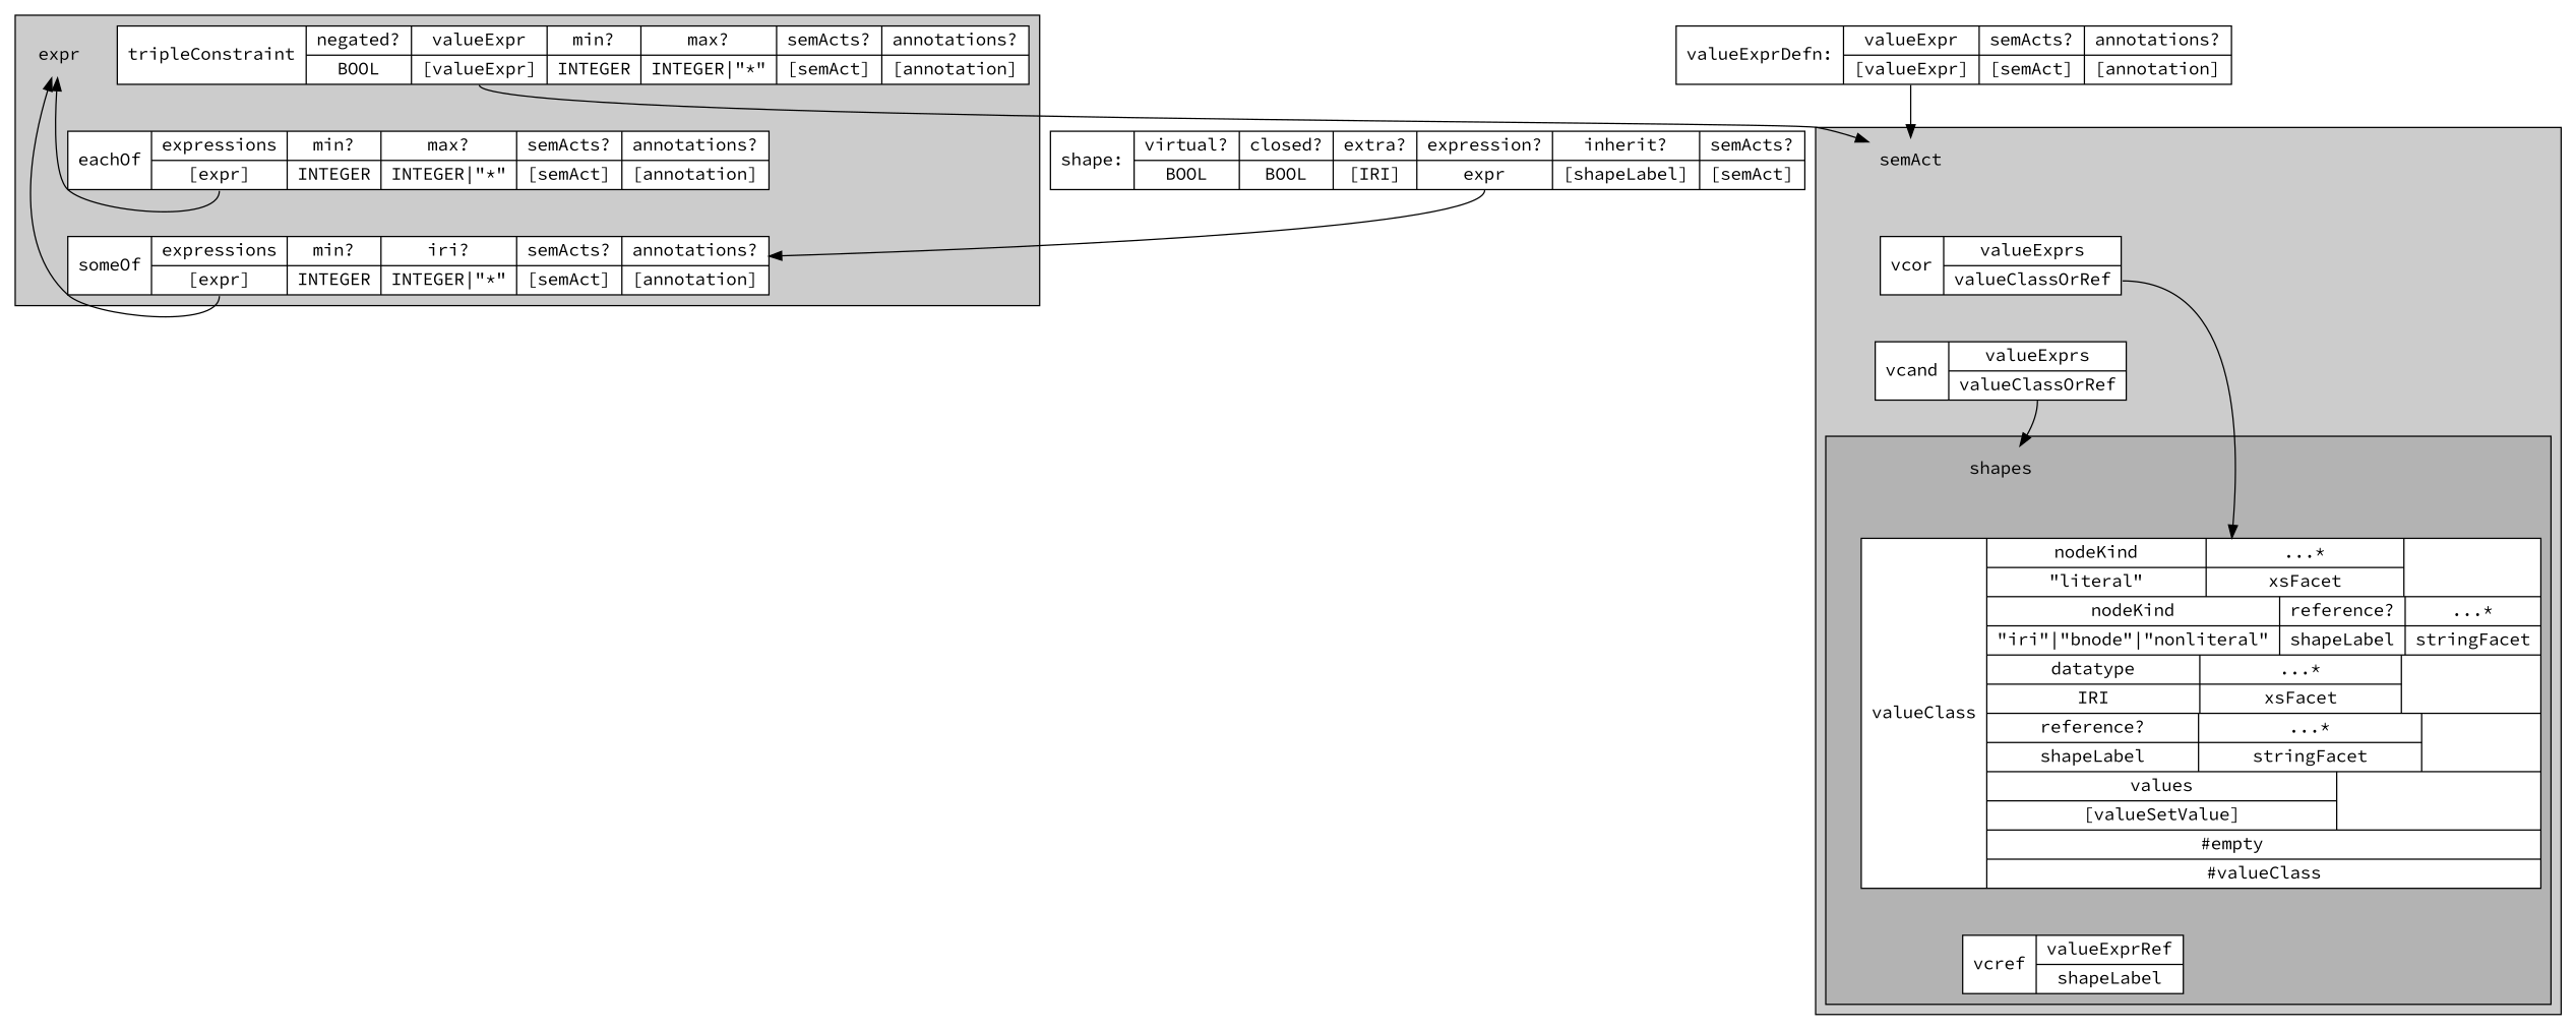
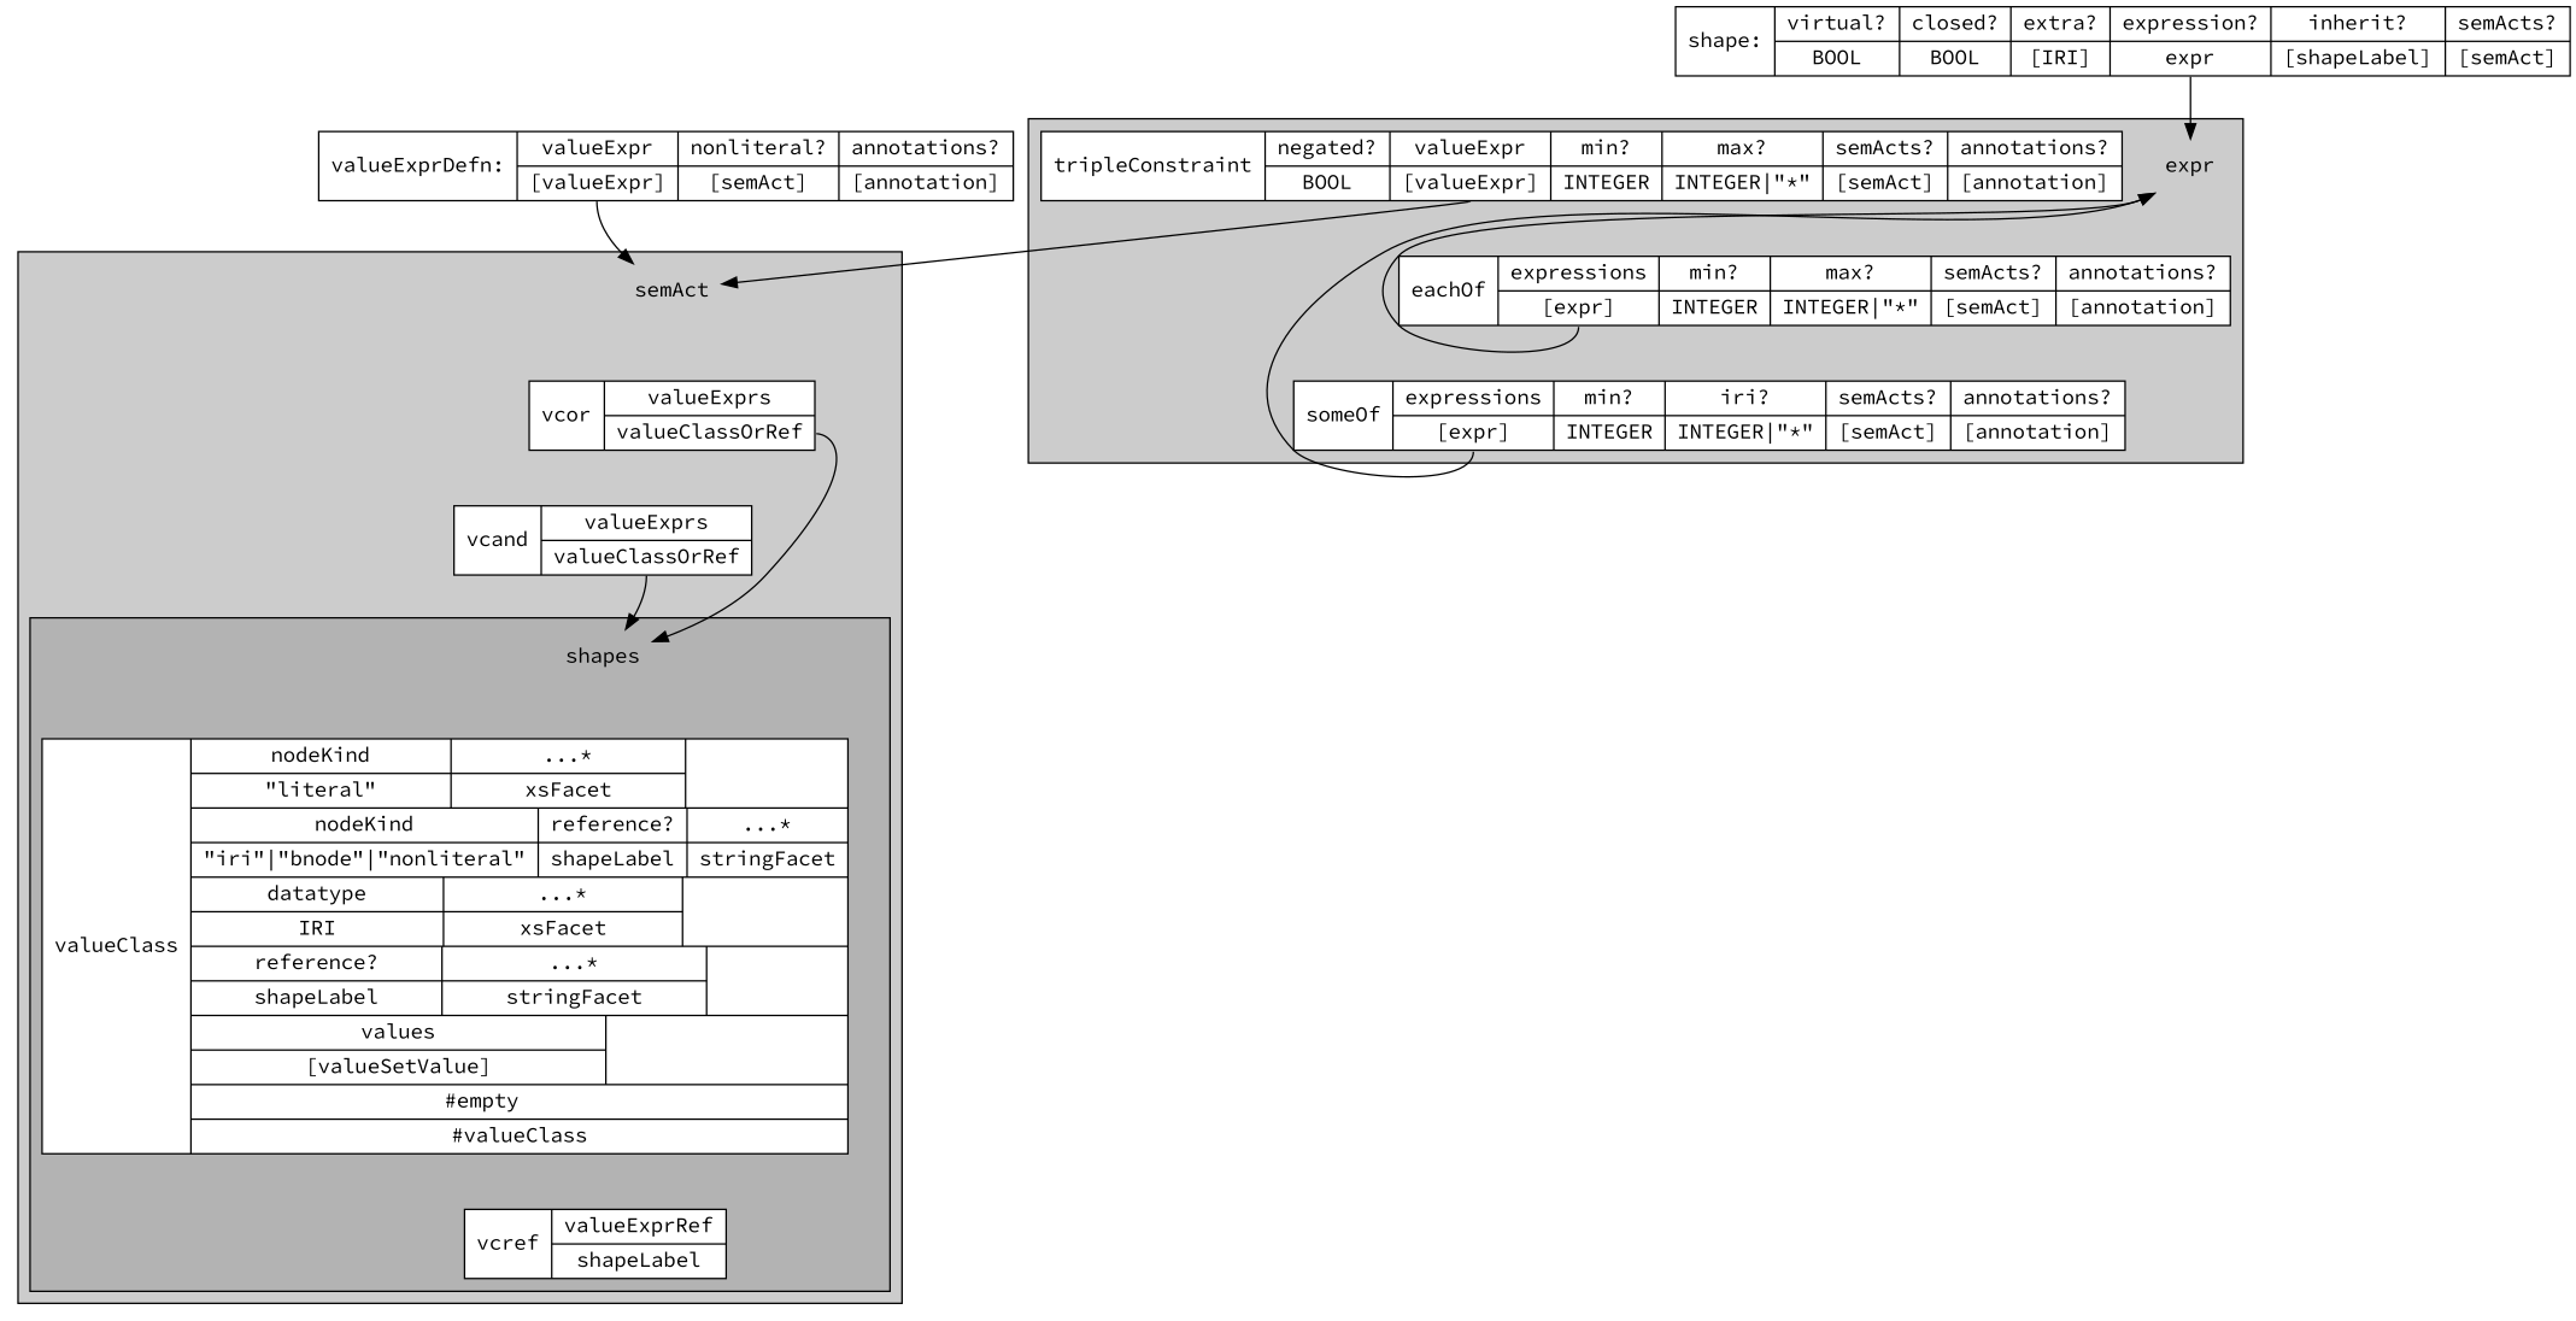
  digraph {
    fontname="Source Code Pro"
    rankdir=TB
    node [fontname="Source Code Pro" shape=record fillcolor=white style=filled]
    edge [color=invis fontname="Source Code Pro"]
    expr [shape=none fillcolor="" style=""]
    n2 [label="{{<eachOf> eachOf|{<expressions> expressions|<expr> [expr]}|{<min> min?|<INTEGER> INTEGER}|{<max> max?|<INTEGER> INTEGER\|\"*\"}|{<semActs> semActs?|<semAct> [semAct]}|{<annotations> annotations?|<annotation> [annotation]}}}"]
    n3 [label="{{<someOf> someOf|{<expressions> expressions|<expr> [expr]}|{<min> min?|<INTEGER> INTEGER}|{<max> iri?|<INTEGER> INTEGER\|\"*\"}|{<semActs> semActs?|<semAct> [semAct]}|{<annotations> annotations?|<annotation> [annotation]}}}"]
    n4 [label="{{<tripleConstraint> tripleConstraint|{<negated> negated?|<BOOL> BOOL}|{<valueExprs> valueExpr|<valueExpr> [valueExpr]}|{<min> min?|<INTEGER> INTEGER}|{<max> max?|<INTEGER> INTEGER\|\"*\"}|{<semActs> semActs?|<semAct> [semAct]}|{<annotations> annotations?|<annotation> [annotation]}}}"]
    n5 [label=shapes shape=none fillcolor="" style=""]
    n6 [label="valueClass|{{{<nodeKind> nodeKind|{<literal> \"literal\"}}|{...*|{<xsFacet> xsFacet}}| }|{{<nodeKind> nodeKind|{<literal> \"iri\"\|\"bnode\"\|\"nonliteral\"}}|{reference?|{<shapeLabel> shapeLabel}}|{...*|{<stringFacet> stringFacet}}}|{{<datatype> datatype|{<IRI> IRI}}|{...*|{<xsFacet> xsFacet}}| }|{{reference?|{<shapeLabel> shapeLabel}}|{...*|{<stringFacet> stringFacet}}| }|{{values|{<valueSetValue> [valueSetValue]}}| }|{{#empty      |#valueClass}}}"]
    n7 [label="{{<vcref> vcref|{<valueExprRef> valueExprRef|<shapeLabel> shapeLabel}}}"]
    n8 [label=semAct shape=none fillcolor="" style=""]
    n9 [label="{{<vcor> vcor|{<valueExprs> valueExprs|<valueClassOrRef> valueClassOrRef}}}"]
    n10 [label="{{<vcand> vcand|{<valueExprs> valueExprs|<valueClassOrRef> valueClassOrRef}}}"]
    n11 [label="<shape> shape:|{<virtual> virtual?|<BOOL> BOOL}|{<closed> closed?|<BOOL> BOOL}|{<extra> extra?|<IRI> [IRI]}|{<expression> expression?|<expr> expr}|{<inherit> inherit?|<shapeLabel> [shapeLabel]}|{<semActs> semActs?|<semAct> [semAct]}" fillcolor="" style=""]
-   n12 [label="<valueExprDefn> valueExprDefn:|{<l_valueExpr> valueExpr|<valueExpr> [valueExpr]}|{<semActs> semActs?|<semAct> [semAct]}|{<annotations> annotations?|<annotation> [annotation]}" fillcolor="" style=""]
+   n12 [label="<valueExprDefn> valueExprDefn:|{<l_valueExpr> valueExpr|<valueExpr> [valueExpr]}|{<semActs> nonliteral?|<semAct> [semAct]}|{<annotations> annotations?|<annotation> [annotation]}" fillcolor="" style=""]
    subgraph cluster_1 {
      fillcolor=gray80
      style=filled
      expr
      n2
      n3
      n4
    }
    subgraph cluster_2 {
      fillcolor=gray80
      style=filled
      n8
      n9
      n10
      subgraph cluster_3 {
        fillcolor=gray70
        style=filled
        n5
        n6
        n7
      }
    }
    expr -> n2
    n2 -> expr [tailport=expr color=""]
    n2 -> n3
    n3 -> expr [tailport=expr color=""]
    n4 -> n8 [tailport=valueExpr color=""]
    n5 -> n6
    n5 -> n7
    n6 -> n7
    n8 -> n9
-   n9 -> n6 [tailport=valueClassOrRef color=""]
+   n9 -> n5 [tailport=valueClassOrRef color=""]
    n9 -> n10
    n10 -> n5
    n10 -> n5 [tailport=valueClassOrRef color=""]
-   n11 -> n3 [tailport=expr color=""]
+   n11 -> expr [tailport=expr color=""]
    n12 -> n8 [tailport=valueExpr color=""]
  }
